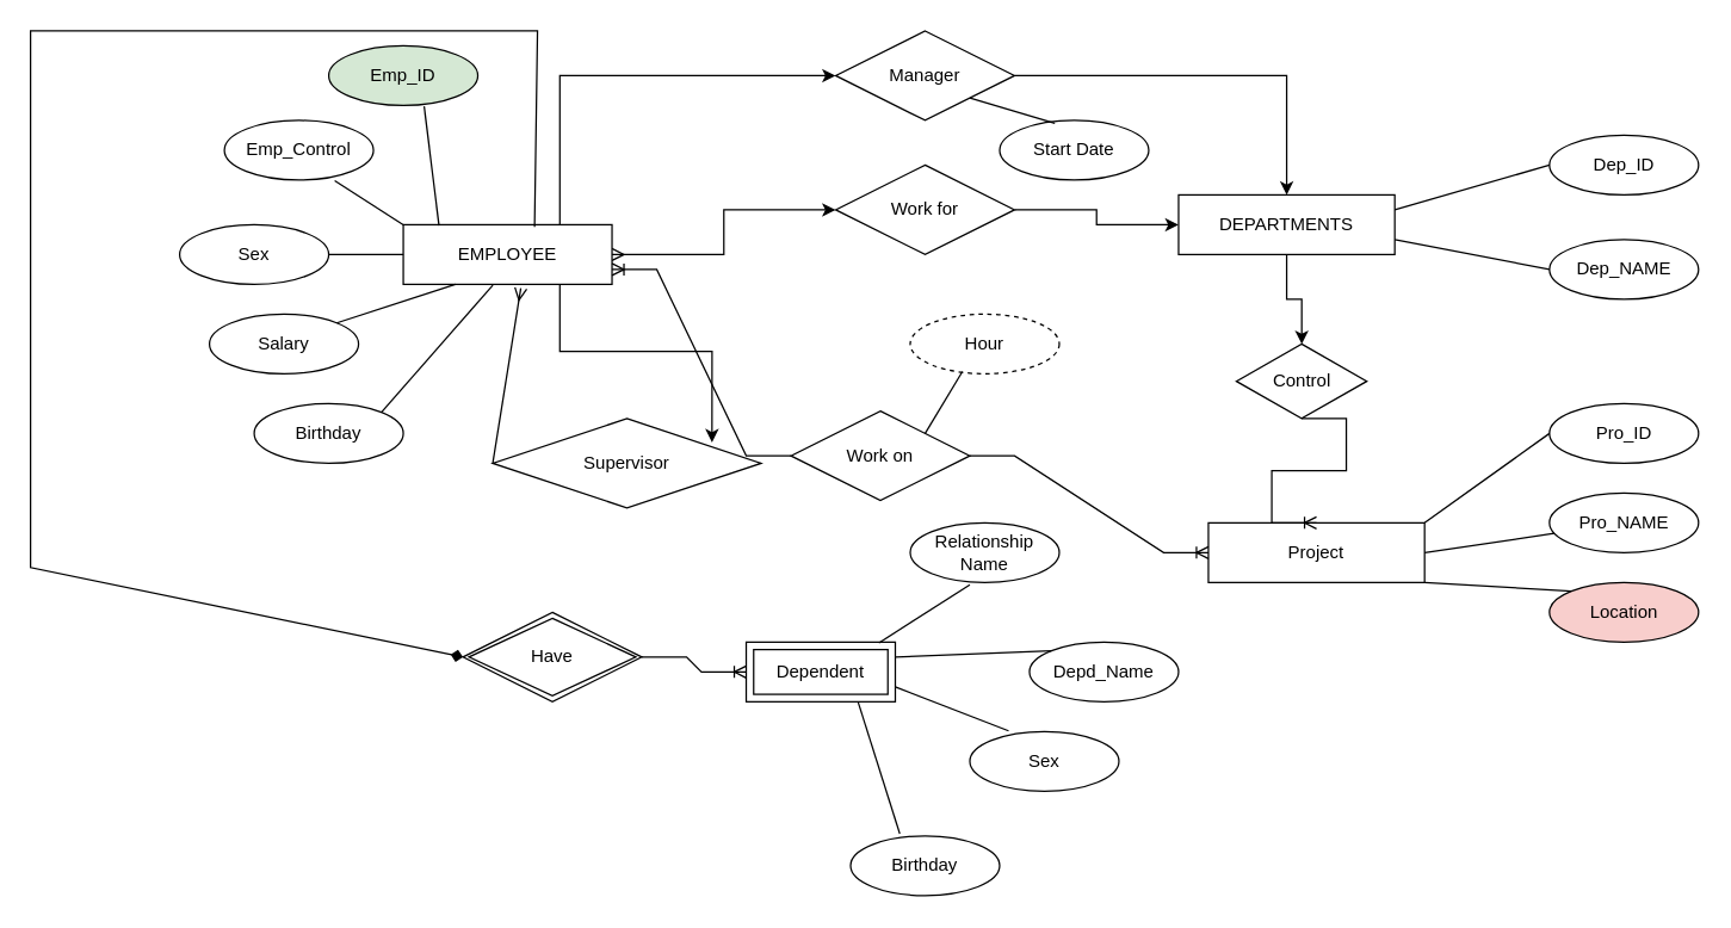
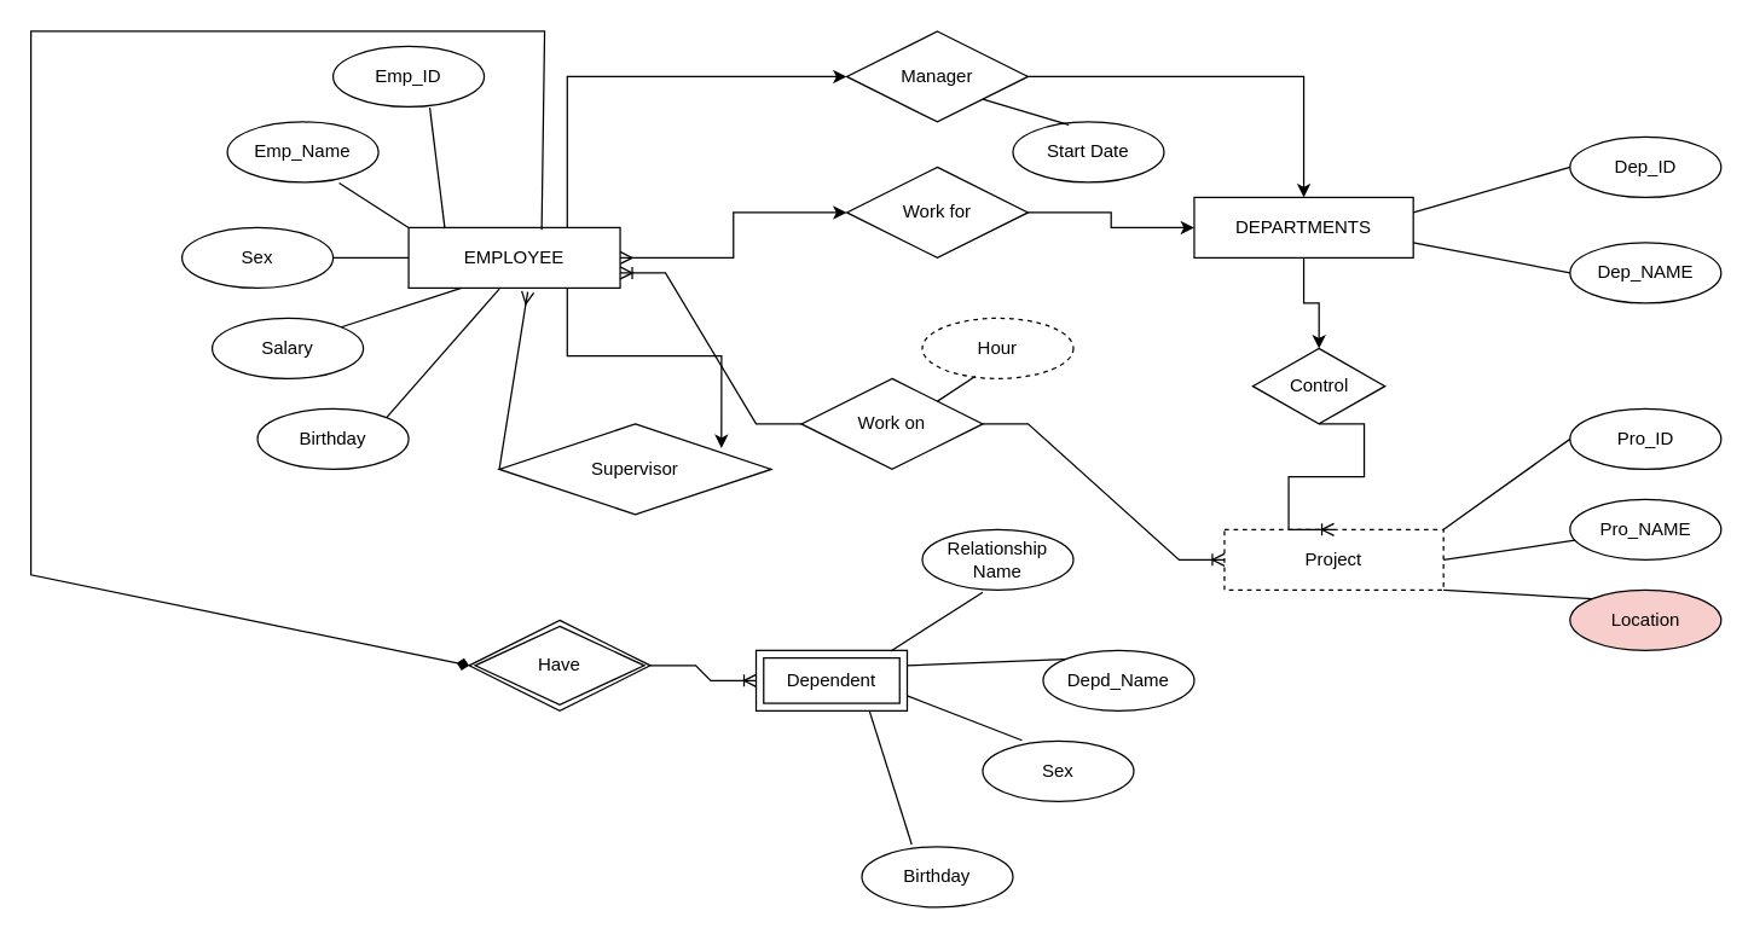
  <mxCell id="0" />
  <mxCell id="1" parent="0" />
  <mxCell id="2" style="edgeStyle=orthogonalEdgeStyle;rounded=0;orthogonalLoop=1;jettySize=auto;html=1;" edge="1" parent="1" source="3" target="11"><mxGeometry relative="1" as="geometry" /></mxCell>
  <mxCell id="3" value="DEPARTMENTS" style="whiteSpace=wrap;html=1;align=center;fontStyle=0" parent="1" vertex="1"><mxGeometry x="790" y="130" width="145" height="40" as="geometry" /></mxCell>
  <mxCell id="4" value="Dep_NAME" style="ellipse;whiteSpace=wrap;html=1;align=center;fontStyle=0" parent="1" vertex="1"><mxGeometry x="1038.75" y="160" width="100" height="40" as="geometry" /></mxCell>
  <mxCell id="5" value="Dep_ID" style="ellipse;whiteSpace=wrap;html=1;align=center;fontStyle=0" parent="1" vertex="1"><mxGeometry x="1038.75" y="90" width="100" height="40" as="geometry" /></mxCell>
  <mxCell id="6" style="edgeStyle=orthogonalEdgeStyle;rounded=0;orthogonalLoop=1;jettySize=auto;html=1;entryX=0;entryY=0.5;entryDx=0;entryDy=0;startArrow=ERmany;startFill=0;" edge="1" parent="1" source="8" target="33"><mxGeometry relative="1" as="geometry" /></mxCell>
  <mxCell id="7" style="edgeStyle=orthogonalEdgeStyle;rounded=0;orthogonalLoop=1;jettySize=auto;html=1;exitX=0.75;exitY=0;exitDx=0;exitDy=0;entryX=0;entryY=0.5;entryDx=0;entryDy=0;" edge="1" parent="1" source="8" target="49"><mxGeometry relative="1" as="geometry"><mxPoint x="400" y="40" as="targetPoint" /></mxGeometry></mxCell>
  <mxCell id="8" value="EMPLOYEE" style="Entity;whiteSpace=wrap;html=1;align=center;fontStyle=0" parent="1" vertex="1"><mxGeometry x="270" y="150" width="140" height="40" as="geometry" /></mxCell>
  <mxCell id="9" value="" style="endArrow=none;html=1;rounded=0;fontFamily=Helvetica;fontSize=12;fontColor=default;exitX=1;exitY=0.75;exitDx=0;exitDy=0;entryX=0;entryY=0.5;entryDx=0;entryDy=0;fontStyle=0;align=center;" parent="1" source="3" target="4" edge="1"><mxGeometry width="50" height="50" relative="1" as="geometry"><mxPoint x="743.75" y="170" as="sourcePoint" /><mxPoint x="768.75" y="130" as="targetPoint" /></mxGeometry></mxCell>
  <mxCell id="10" value="" style="endArrow=none;html=1;rounded=0;fontFamily=Helvetica;fontSize=12;fontColor=default;entryX=0;entryY=0.5;entryDx=0;entryDy=0;exitX=1;exitY=0.25;exitDx=0;exitDy=0;fontStyle=0;align=center;" parent="1" source="3" target="5" edge="1"><mxGeometry relative="1" as="geometry"><mxPoint x="888.75" y="150" as="sourcePoint" /><mxPoint x="988.75" y="140" as="targetPoint" /></mxGeometry></mxCell>
  <mxCell id="11" value="Control" style="shape=rhombus;perimeter=rhombusPerimeter;whiteSpace=wrap;html=1;align=center;strokeColor=default;verticalAlign=middle;fontFamily=Helvetica;fontSize=12;fontColor=default;fillColor=default;fontStyle=0" parent="1" vertex="1"><mxGeometry x="828.75" y="230" width="87.5" height="50" as="geometry" /></mxCell>
- <mxCell id="12" value="Project" style="whiteSpace=wrap;html=1;align=center;fontStyle=0" parent="1" vertex="1"><mxGeometry x="810" y="350" width="145" height="40" as="geometry" /></mxCell>
+ <mxCell id="12" value="Project" style="whiteSpace=wrap;html=1;align=center;fontStyle=0;dashed=1;" parent="1" vertex="1"><mxGeometry x="810" y="350" width="145" height="40" as="geometry" /></mxCell>
  <mxCell id="13" value="Pro_ID" style="ellipse;whiteSpace=wrap;html=1;align=center;fontStyle=0" parent="1" vertex="1"><mxGeometry x="1038.75" y="270" width="100" height="40" as="geometry" /></mxCell>
  <mxCell id="14" value="Pro_NAME" style="ellipse;whiteSpace=wrap;html=1;align=center;fontStyle=0" parent="1" vertex="1"><mxGeometry x="1038.75" y="330" width="100" height="40" as="geometry" /></mxCell>
  <mxCell id="15" value="Location" style="ellipse;whiteSpace=wrap;html=1;align=center;fontStyle=0;fillColor=#f8cecc;" parent="1" vertex="1"><mxGeometry x="1038.75" y="390" width="100" height="40" as="geometry" /></mxCell>
  <mxCell id="16" value="" style="endArrow=none;html=1;rounded=0;fontFamily=Helvetica;fontSize=12;fontColor=default;exitX=1;exitY=0;exitDx=0;exitDy=0;entryX=0;entryY=0.5;entryDx=0;entryDy=0;fontStyle=0;align=center;" parent="1" source="12" target="13" edge="1"><mxGeometry relative="1" as="geometry"><mxPoint x="788.75" y="180" as="sourcePoint" /><mxPoint x="918.75" y="180" as="targetPoint" /></mxGeometry></mxCell>
  <mxCell id="17" value="" style="endArrow=none;html=1;rounded=0;fontFamily=Helvetica;fontSize=12;fontColor=default;exitX=1;exitY=0.5;exitDx=0;exitDy=0;fontStyle=0;align=center;" parent="1" source="12" target="14" edge="1"><mxGeometry relative="1" as="geometry"><mxPoint x="973.75" y="320" as="sourcePoint" /><mxPoint x="1068.75" y="300" as="targetPoint" /></mxGeometry></mxCell>
  <mxCell id="18" value="" style="endArrow=none;html=1;rounded=0;fontFamily=Helvetica;fontSize=12;fontColor=default;exitX=1;exitY=1;exitDx=0;exitDy=0;entryX=0;entryY=0;entryDx=0;entryDy=0;fontStyle=0;align=center;" parent="1" source="12" target="15" edge="1"><mxGeometry relative="1" as="geometry"><mxPoint x="983.75" y="330" as="sourcePoint" /><mxPoint x="1078.75" y="310" as="targetPoint" /></mxGeometry></mxCell>
- <mxCell id="19" value="Emp_ID" style="ellipse;whiteSpace=wrap;html=1;align=center;fontStyle=0;fillColor=#d5e8d4;" parent="1" vertex="1"><mxGeometry x="220" y="30" width="100" height="40" as="geometry" /></mxCell>
+ <mxCell id="19" value="Emp_ID" style="ellipse;whiteSpace=wrap;html=1;align=center;fontStyle=0" parent="1" vertex="1"><mxGeometry x="220" y="30" width="100" height="40" as="geometry" /></mxCell>
  <mxCell id="20" value="Birthday" style="ellipse;whiteSpace=wrap;html=1;align=center;fontStyle=0" parent="1" vertex="1"><mxGeometry x="170" y="270" width="100" height="40" as="geometry" /></mxCell>
  <mxCell id="21" value="Sex" style="ellipse;whiteSpace=wrap;html=1;align=center;fontStyle=0" parent="1" vertex="1"><mxGeometry x="120" y="150" width="100" height="40" as="geometry" /></mxCell>
- <mxCell id="22" value="Emp_Control" style="ellipse;whiteSpace=wrap;html=1;align=center;fontStyle=0" parent="1" vertex="1"><mxGeometry x="150" y="80" width="100" height="40" as="geometry" /></mxCell>
+ <mxCell id="22" value="Emp_Name" style="ellipse;whiteSpace=wrap;html=1;align=center;fontStyle=0" parent="1" vertex="1"><mxGeometry x="150" y="80" width="100" height="40" as="geometry" /></mxCell>
  <mxCell id="23" value="Salary" style="ellipse;whiteSpace=wrap;html=1;align=center;fontStyle=0" parent="1" vertex="1"><mxGeometry x="140" y="210" width="100" height="40" as="geometry" /></mxCell>
  <mxCell id="24" value="" style="endArrow=none;html=1;rounded=0;fontFamily=Helvetica;fontSize=12;fontColor=default;exitX=0.171;exitY=0.013;exitDx=0;exitDy=0;exitPerimeter=0;entryX=0.64;entryY=1.013;entryDx=0;entryDy=0;entryPerimeter=0;fontStyle=0;align=center;" parent="1" source="8" target="19" edge="1"><mxGeometry relative="1" as="geometry"><mxPoint x="300" y="110" as="sourcePoint" /><mxPoint x="460" y="110" as="targetPoint" /></mxGeometry></mxCell>
  <mxCell id="25" value="" style="endArrow=none;html=1;rounded=0;fontFamily=Helvetica;fontSize=12;fontColor=default;exitX=0;exitY=0;exitDx=0;exitDy=0;entryX=0.74;entryY=1.013;entryDx=0;entryDy=0;entryPerimeter=0;fontStyle=0;align=center;" parent="1" source="8" target="22" edge="1"><mxGeometry relative="1" as="geometry"><mxPoint x="310" y="120" as="sourcePoint" /><mxPoint x="470" y="120" as="targetPoint" /></mxGeometry></mxCell>
  <mxCell id="26" value="" style="endArrow=none;html=1;rounded=0;fontFamily=Helvetica;fontSize=12;fontColor=default;exitX=0;exitY=0.5;exitDx=0;exitDy=0;entryX=1;entryY=0.5;entryDx=0;entryDy=0;fontStyle=0;align=center;" parent="1" source="8" target="21" edge="1"><mxGeometry relative="1" as="geometry"><mxPoint x="320" y="110" as="sourcePoint" /><mxPoint x="480" y="110" as="targetPoint" /></mxGeometry></mxCell>
  <mxCell id="27" value="" style="endArrow=none;html=1;rounded=0;fontFamily=Helvetica;fontSize=12;fontColor=default;entryX=0.25;entryY=1;entryDx=0;entryDy=0;exitX=1;exitY=0;exitDx=0;exitDy=0;fontStyle=0;align=center;" parent="1" source="23" target="8" edge="1"><mxGeometry relative="1" as="geometry"><mxPoint x="250" y="229.38" as="sourcePoint" /><mxPoint x="410" y="229.38" as="targetPoint" /></mxGeometry></mxCell>
  <mxCell id="28" value="" style="endArrow=none;html=1;rounded=0;fontFamily=Helvetica;fontSize=12;fontColor=default;entryX=0.429;entryY=1.013;entryDx=0;entryDy=0;entryPerimeter=0;exitX=1;exitY=0;exitDx=0;exitDy=0;fontStyle=0;align=center;" parent="1" source="20" target="8" edge="1"><mxGeometry relative="1" as="geometry"><mxPoint x="280" y="270" as="sourcePoint" /><mxPoint x="335" y="230.62" as="targetPoint" /></mxGeometry></mxCell>
- <mxCell id="29" value="Work on" style="shape=rhombus;perimeter=rhombusPerimeter;whiteSpace=wrap;html=1;align=center;strokeColor=default;verticalAlign=middle;fontFamily=Helvetica;fontSize=12;fontColor=default;fillColor=default;fontStyle=0" parent="1" vertex="1"><mxGeometry x="530" y="275" width="120" height="60" as="geometry" /></mxCell>
+ <mxCell id="29" value="Work on" style="shape=rhombus;perimeter=rhombusPerimeter;whiteSpace=wrap;html=1;align=center;strokeColor=default;verticalAlign=middle;fontFamily=Helvetica;fontSize=12;fontColor=default;fillColor=default;fontStyle=0" parent="1" vertex="1"><mxGeometry x="530" y="250" width="120" height="60" as="geometry" /></mxCell>
  <mxCell id="30" value="Hour" style="ellipse;whiteSpace=wrap;html=1;align=center;strokeColor=default;verticalAlign=middle;fontFamily=Helvetica;fontSize=12;fontColor=default;fillColor=default;fontStyle=0;dashed=1;" parent="1" vertex="1"><mxGeometry x="610" y="210" width="100" height="40" as="geometry" /></mxCell>
  <mxCell id="31" value="" style="endArrow=none;html=1;rounded=0;fontFamily=Helvetica;fontSize=12;fontColor=default;entryX=0.35;entryY=0.963;entryDx=0;entryDy=0;exitX=1;exitY=0;exitDx=0;exitDy=0;entryPerimeter=0;fontStyle=0;align=center;" parent="1" source="29" target="30" edge="1"><mxGeometry relative="1" as="geometry"><mxPoint x="590" y="305" as="sourcePoint" /><mxPoint x="711" y="380" as="targetPoint" /></mxGeometry></mxCell>
  <mxCell id="32" style="edgeStyle=orthogonalEdgeStyle;rounded=0;orthogonalLoop=1;jettySize=auto;html=1;entryX=0;entryY=0.5;entryDx=0;entryDy=0;" edge="1" parent="1" source="33" target="3"><mxGeometry relative="1" as="geometry" /></mxCell>
  <mxCell id="33" value="Work for" style="shape=rhombus;perimeter=rhombusPerimeter;whiteSpace=wrap;html=1;align=center;strokeColor=default;verticalAlign=middle;fontFamily=Helvetica;fontSize=12;fontColor=default;fillColor=default;fontStyle=0" parent="1" vertex="1"><mxGeometry x="560" y="110" width="120" height="60" as="geometry" /></mxCell>
  <mxCell id="34" value="Dependent" style="shape=ext;margin=3;double=1;whiteSpace=wrap;html=1;align=center;strokeColor=default;verticalAlign=middle;fontFamily=Helvetica;fontSize=12;fontColor=default;fillColor=default;fontStyle=0" parent="1" vertex="1"><mxGeometry x="500" y="430" width="100" height="40" as="geometry" /></mxCell>
  <mxCell id="35" value="Birthday" style="ellipse;whiteSpace=wrap;html=1;align=center;strokeColor=default;verticalAlign=middle;fontFamily=Helvetica;fontSize=12;fontColor=default;fillColor=default;fontStyle=0" parent="1" vertex="1"><mxGeometry x="570" y="560" width="100" height="40" as="geometry" /></mxCell>
  <mxCell id="36" value="Relationship Name" style="ellipse;whiteSpace=wrap;html=1;align=center;strokeColor=default;verticalAlign=middle;fontFamily=Helvetica;fontSize=12;fontColor=default;fillColor=default;fontStyle=0" parent="1" vertex="1"><mxGeometry x="610" y="350" width="100" height="40" as="geometry" /></mxCell>
  <mxCell id="37" value="Sex" style="ellipse;whiteSpace=wrap;html=1;align=center;strokeColor=default;verticalAlign=middle;fontFamily=Helvetica;fontSize=12;fontColor=default;fillColor=default;fontStyle=0" parent="1" vertex="1"><mxGeometry x="650" y="490" width="100" height="40" as="geometry" /></mxCell>
  <mxCell id="38" value="Depd_Name" style="ellipse;whiteSpace=wrap;html=1;align=center;strokeColor=default;verticalAlign=middle;fontFamily=Helvetica;fontSize=12;fontColor=default;fillColor=default;fontStyle=0" parent="1" vertex="1"><mxGeometry x="690" y="430" width="100" height="40" as="geometry" /></mxCell>
  <mxCell id="39" value="" style="endArrow=none;html=1;rounded=0;fontFamily=Helvetica;fontSize=12;fontColor=default;entryX=0.4;entryY=1.037;entryDx=0;entryDy=0;exitX=0.89;exitY=0.013;exitDx=0;exitDy=0;entryPerimeter=0;exitPerimeter=0;fontStyle=0;align=center;" parent="1" source="34" target="36" edge="1"><mxGeometry relative="1" as="geometry"><mxPoint x="560" y="400" as="sourcePoint" /><mxPoint x="625" y="374" as="targetPoint" /></mxGeometry></mxCell>
  <mxCell id="40" value="" style="endArrow=none;html=1;rounded=0;fontFamily=Helvetica;fontSize=12;fontColor=default;entryX=0;entryY=0;entryDx=0;entryDy=0;exitX=1;exitY=0.25;exitDx=0;exitDy=0;fontStyle=0;align=center;" parent="1" source="34" target="38" edge="1"><mxGeometry relative="1" as="geometry"><mxPoint x="599" y="421" as="sourcePoint" /><mxPoint x="630" y="381" as="targetPoint" /></mxGeometry></mxCell>
  <mxCell id="41" value="" style="endArrow=none;html=1;rounded=0;fontFamily=Helvetica;fontSize=12;fontColor=default;entryX=0.26;entryY=-0.012;entryDx=0;entryDy=0;exitX=1;exitY=0.75;exitDx=0;exitDy=0;entryPerimeter=0;fontStyle=0;align=center;" parent="1" source="34" target="37" edge="1"><mxGeometry relative="1" as="geometry"><mxPoint x="610" y="430" as="sourcePoint" /><mxPoint x="665" y="416" as="targetPoint" /></mxGeometry></mxCell>
  <mxCell id="42" value="" style="endArrow=none;html=1;rounded=0;fontFamily=Helvetica;fontSize=12;fontColor=default;entryX=0.33;entryY=-0.037;entryDx=0;entryDy=0;exitX=0.75;exitY=1;exitDx=0;exitDy=0;entryPerimeter=0;fontStyle=0;align=center;" parent="1" source="34" target="35" edge="1"><mxGeometry relative="1" as="geometry"><mxPoint x="610" y="450" as="sourcePoint" /><mxPoint x="646" y="490" as="targetPoint" /></mxGeometry></mxCell>
  <mxCell id="43" value="" style="endArrow=diamond;html=1;rounded=0;fontFamily=Helvetica;fontSize=12;fontColor=default;exitX=0.629;exitY=0.037;exitDx=0;exitDy=0;exitPerimeter=0;fontStyle=0;align=center;entryX=0;entryY=0.5;entryDx=0;entryDy=0;endFill=1;" parent="1" source="8" target="46" edge="1"><mxGeometry relative="1" as="geometry"><mxPoint x="440" y="220" as="sourcePoint" /><mxPoint x="210" y="410" as="targetPoint" /><Array as="points"><mxPoint x="360" y="20" /><mxPoint x="20" y="20" /><mxPoint x="20" y="380" /></Array></mxGeometry></mxCell>
  <mxCell id="44" value="Supervisor" style="shape=rhombus;perimeter=rhombusPerimeter;whiteSpace=wrap;html=1;align=center;fontStyle=0" parent="1" vertex="1"><mxGeometry x="330" y="280" width="180" height="60" as="geometry" /></mxCell>
  <mxCell id="45" value="" style="endArrow=ERmany;html=1;rounded=0;fontFamily=Helvetica;fontSize=12;fontColor=default;entryX=0.563;entryY=1.065;entryDx=0;entryDy=0;fontStyle=0;align=center;exitX=0;exitY=0.5;exitDx=0;exitDy=0;entryPerimeter=0;endFill=0;" parent="1" source="44" target="8" edge="1"><mxGeometry relative="1" as="geometry"><mxPoint x="450" y="300" as="sourcePoint" /><mxPoint x="385" y="200" as="targetPoint" /></mxGeometry></mxCell>
  <mxCell id="46" value="Have" style="shape=rhombus;double=1;perimeter=rhombusPerimeter;whiteSpace=wrap;html=1;align=center;" parent="1" vertex="1"><mxGeometry x="310" y="410" width="120" height="60" as="geometry" /></mxCell>
  <mxCell id="47" value="" style="edgeStyle=entityRelationEdgeStyle;fontSize=12;html=1;endArrow=ERoneToMany;rounded=0;exitX=1;exitY=0.5;exitDx=0;exitDy=0;entryX=0;entryY=0.5;entryDx=0;entryDy=0;" edge="1" parent="1" source="46" target="34"><mxGeometry width="100" height="100" relative="1" as="geometry"><mxPoint x="490" y="380" as="sourcePoint" /><mxPoint x="590" y="280" as="targetPoint" /></mxGeometry></mxCell>
  <mxCell id="48" style="edgeStyle=orthogonalEdgeStyle;rounded=0;orthogonalLoop=1;jettySize=auto;html=1;entryX=0.5;entryY=0;entryDx=0;entryDy=0;" edge="1" parent="1" source="49" target="3"><mxGeometry relative="1" as="geometry"><mxPoint x="870" y="50" as="targetPoint" /></mxGeometry></mxCell>
  <mxCell id="49" value="Manager" style="shape=rhombus;perimeter=rhombusPerimeter;whiteSpace=wrap;html=1;align=center;" vertex="1" parent="1"><mxGeometry x="560" y="20" width="120" height="60" as="geometry" /></mxCell>
  <mxCell id="50" value="Start Date" style="ellipse;whiteSpace=wrap;html=1;align=center;strokeColor=default;verticalAlign=middle;fontFamily=Helvetica;fontSize=12;fontColor=default;fillColor=default;fontStyle=0" vertex="1" parent="1"><mxGeometry x="670" y="80" width="100" height="40" as="geometry" /></mxCell>
  <mxCell id="51" value="" style="endArrow=none;html=1;rounded=0;fontFamily=Helvetica;fontSize=12;fontColor=default;exitX=0.37;exitY=0.05;exitDx=0;exitDy=0;entryX=1;entryY=1;entryDx=0;entryDy=0;exitPerimeter=0;fontStyle=0;align=center;" edge="1" parent="1" source="50" target="49"><mxGeometry relative="1" as="geometry"><mxPoint x="864" y="186" as="sourcePoint" /><mxPoint x="883" y="240" as="targetPoint" /></mxGeometry></mxCell>
  <mxCell id="52" value="" style="edgeStyle=entityRelationEdgeStyle;fontSize=12;html=1;endArrow=ERoneToMany;rounded=0;entryX=1;entryY=0.75;entryDx=0;entryDy=0;exitX=0;exitY=0.5;exitDx=0;exitDy=0;" edge="1" parent="1" source="29" target="8"><mxGeometry width="100" height="100" relative="1" as="geometry"><mxPoint x="490" y="380" as="sourcePoint" /><mxPoint x="590" y="280" as="targetPoint" /></mxGeometry></mxCell>
  <mxCell id="53" value="" style="edgeStyle=entityRelationEdgeStyle;fontSize=12;html=1;endArrow=ERoneToMany;rounded=0;entryX=0;entryY=0.5;entryDx=0;entryDy=0;exitX=1;exitY=0.5;exitDx=0;exitDy=0;" edge="1" parent="1" source="29" target="12"><mxGeometry width="100" height="100" relative="1" as="geometry"><mxPoint x="540" y="290" as="sourcePoint" /><mxPoint x="420" y="190" as="targetPoint" /></mxGeometry></mxCell>
  <mxCell id="54" value="" style="edgeStyle=entityRelationEdgeStyle;fontSize=12;html=1;endArrow=ERoneToMany;rounded=0;entryX=0.5;entryY=0;entryDx=0;entryDy=0;exitX=0.5;exitY=1;exitDx=0;exitDy=0;" edge="1" parent="1" source="11" target="12"><mxGeometry width="100" height="100" relative="1" as="geometry"><mxPoint x="490" y="380" as="sourcePoint" /><mxPoint x="590" y="280" as="targetPoint" /></mxGeometry></mxCell>
  <mxCell id="55" style="edgeStyle=orthogonalEdgeStyle;rounded=0;orthogonalLoop=1;jettySize=auto;html=1;exitX=0.75;exitY=1;exitDx=0;exitDy=0;entryX=0.817;entryY=0.267;entryDx=0;entryDy=0;entryPerimeter=0;" edge="1" parent="1" source="8" target="44"><mxGeometry relative="1" as="geometry" /></mxCell>
